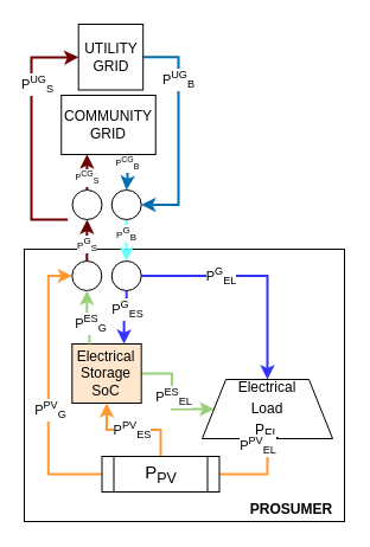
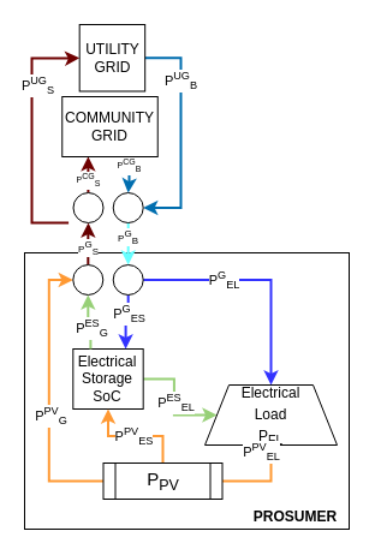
  <mxCell id="0" />
  <mxCell id="1" parent="0" />
  <mxCell id="2" value="" style="rounded=0;whiteSpace=wrap;html=1;" vertex="1" parent="1"><mxGeometry x="20" y="210" width="270" height="230" as="geometry" /></mxCell>
  <mxCell id="3" style="edgeStyle=orthogonalEdgeStyle;rounded=0;orthogonalLoop=1;jettySize=auto;html=1;strokeColor=#66FFFF;exitX=0.5;exitY=1;exitDx=0;exitDy=0;strokeWidth=2;entryX=0.5;entryY=0;entryDx=0;entryDy=0;" edge="1" parent="1" source="29" target="38"><mxGeometry relative="1" as="geometry"><Array as="points"><mxPoint x="106" y="180" /><mxPoint x="106" y="180" /></Array><mxPoint x="205" y="73" as="sourcePoint" /><mxPoint x="285" y="87" as="targetPoint" /></mxGeometry></mxCell>
  <mxCell id="4" value="P&lt;sup style=&quot;font-size: 8px;&quot;&gt;G&lt;/sup&gt;&lt;sub style=&quot;font-size: 8px;&quot;&gt;B&lt;/sub&gt;" style="edgeLabel;html=1;align=center;verticalAlign=middle;resizable=0;points=[];fontSize=8;" vertex="1" connectable="0" parent="3"><mxGeometry x="-0.013" y="-1" relative="1" as="geometry"><mxPoint as="offset" /></mxGeometry></mxCell>
  <mxCell id="5" style="edgeStyle=orthogonalEdgeStyle;rounded=0;orthogonalLoop=1;jettySize=auto;html=1;fillColor=#1ba1e2;strokeColor=#006EAF;strokeWidth=2;entryX=1;entryY=0.5;entryDx=0;entryDy=0;exitX=1;exitY=0.5;exitDx=0;exitDy=0;" edge="1" parent="1" source="7" target="29"><mxGeometry relative="1" as="geometry"><mxPoint x="210" y="143" as="targetPoint" /><Array as="points"><mxPoint x="150" y="48" /><mxPoint x="150" y="173" /><mxPoint x="119" y="173" /></Array></mxGeometry></mxCell>
  <mxCell id="6" value="P&lt;sup&gt;UG&lt;/sup&gt;&lt;sub&gt;B&lt;/sub&gt;" style="edgeLabel;html=1;align=center;verticalAlign=middle;resizable=0;points=[];" vertex="1" connectable="0" parent="5"><mxGeometry x="-0.65" y="-1" relative="1" as="geometry"><mxPoint y="16" as="offset" /></mxGeometry></mxCell>
  <mxCell id="7" value="UTILITY&lt;br&gt;GRID" style="rounded=0;whiteSpace=wrap;html=1;fontSize=12;" vertex="1" parent="1"><mxGeometry x="65.69" y="20" width="54.5" height="55.5" as="geometry" /></mxCell>
  <mxCell id="8" style="edgeStyle=orthogonalEdgeStyle;rounded=0;orthogonalLoop=1;jettySize=auto;html=1;exitX=1;exitY=0.5;exitDx=0;exitDy=0;strokeColor=#97D077;strokeWidth=2;entryX=0;entryY=0.5;entryDx=0;entryDy=0;" edge="1" parent="1" source="10" target="11"><mxGeometry relative="1" as="geometry"><Array as="points" /></mxGeometry></mxCell>
  <mxCell id="9" value="P&lt;sup&gt;ES&lt;/sup&gt;&lt;sub&gt;EL&lt;/sub&gt;" style="edgeLabel;html=1;align=center;verticalAlign=middle;resizable=0;points=[];" vertex="1" connectable="0" parent="8"><mxGeometry x="-0.01" y="1" relative="1" as="geometry"><mxPoint as="offset" /></mxGeometry></mxCell>
- <mxCell id="10" value="Electrical Storage&lt;br&gt;SoC" style="rounded=0;whiteSpace=wrap;html=1;fillColor=#ffe6cc;" vertex="1" parent="1"><mxGeometry x="60.31" y="290" width="58.38" height="50" as="geometry" /></mxCell>
+ <mxCell id="10" value="Electrical Storage&lt;br&gt;SoC" style="rounded=0;whiteSpace=wrap;html=1;" vertex="1" parent="1"><mxGeometry x="60.31" y="290" width="58.38" height="50" as="geometry" /></mxCell>
  <mxCell id="11" value="&lt;font style=&quot;font-size: 12px&quot;&gt;Electrical &lt;br&gt;Load&lt;br&gt;P&lt;sub&gt;EL&lt;/sub&gt;&lt;/font&gt;" style="shape=trapezoid;perimeter=trapezoidPerimeter;whiteSpace=wrap;html=1;fixedSize=1;fontSize=15;" vertex="1" parent="1"><mxGeometry x="170" y="320" width="110" height="50" as="geometry" /></mxCell>
  <mxCell id="12" style="edgeStyle=orthogonalEdgeStyle;rounded=0;orthogonalLoop=1;jettySize=auto;html=1;exitX=0;exitY=0.5;exitDx=0;exitDy=0;entryX=0;entryY=0.5;entryDx=0;entryDy=0;strokeColor=#FF9933;strokeWidth=2;" edge="1" parent="1" source="18" target="25"><mxGeometry relative="1" as="geometry" /></mxCell>
  <mxCell id="13" value="P&lt;sup&gt;PV&lt;/sup&gt;&lt;sub&gt;G&lt;/sub&gt;" style="edgeLabel;html=1;align=center;verticalAlign=middle;resizable=0;points=[];" vertex="1" connectable="0" parent="12"><mxGeometry x="-0.144" y="-1" relative="1" as="geometry"><mxPoint as="offset" /></mxGeometry></mxCell>
  <mxCell id="14" style="edgeStyle=orthogonalEdgeStyle;rounded=0;orthogonalLoop=1;jettySize=auto;html=1;exitX=0.5;exitY=0;exitDx=0;exitDy=0;strokeColor=#FF9933;strokeWidth=2;entryX=0.5;entryY=1;entryDx=0;entryDy=0;" edge="1" parent="1" source="18" target="10"><mxGeometry relative="1" as="geometry"><Array as="points" /><mxPoint x="90" y="340" as="targetPoint" /></mxGeometry></mxCell>
  <mxCell id="15" value="P&lt;sup&gt;PV&lt;/sup&gt;&lt;sub&gt;ES&lt;/sub&gt;" style="edgeLabel;html=1;align=center;verticalAlign=middle;resizable=0;points=[];" vertex="1" connectable="0" parent="14"><mxGeometry x="-0.174" relative="1" as="geometry"><mxPoint x="-10" as="offset" /></mxGeometry></mxCell>
  <mxCell id="16" style="edgeStyle=orthogonalEdgeStyle;rounded=0;orthogonalLoop=1;jettySize=auto;html=1;exitX=1;exitY=0.5;exitDx=0;exitDy=0;strokeColor=#FF9933;strokeWidth=2;entryX=0.5;entryY=1;entryDx=0;entryDy=0;" edge="1" parent="1" source="18" target="11"><mxGeometry relative="1" as="geometry"><mxPoint x="132" y="313" as="targetPoint" /><Array as="points" /></mxGeometry></mxCell>
  <mxCell id="17" value="P&lt;sup&gt;PV&lt;/sup&gt;&lt;sub&gt;EL&lt;/sub&gt;" style="edgeLabel;html=1;align=center;verticalAlign=middle;resizable=0;points=[];" vertex="1" connectable="0" parent="16"><mxGeometry x="-0.317" y="-1" relative="1" as="geometry"><mxPoint x="8" y="-26" as="offset" /></mxGeometry></mxCell>
  <mxCell id="18" value="P&lt;sub&gt;PV&lt;/sub&gt;" style="shape=process;whiteSpace=wrap;html=1;backgroundOutline=1;fontSize=15;" vertex="1" parent="1"><mxGeometry x="85.5" y="385" width="99" height="30" as="geometry" /></mxCell>
  <mxCell id="19" style="edgeStyle=orthogonalEdgeStyle;rounded=0;orthogonalLoop=1;jettySize=auto;html=1;strokeColor=#3333FF;strokeWidth=2;startArrow=none;exitX=1;exitY=0.5;exitDx=0;exitDy=0;entryX=0.5;entryY=0;entryDx=0;entryDy=0;" edge="1" parent="1" source="38" target="11"><mxGeometry relative="1" as="geometry"><Array as="points" /><mxPoint x="70" y="243" as="sourcePoint" /></mxGeometry></mxCell>
  <mxCell id="20" value="P&lt;sup&gt;G&lt;/sup&gt;&lt;sub&gt;EL&lt;/sub&gt;" style="edgeLabel;html=1;align=center;verticalAlign=middle;resizable=0;points=[];" vertex="1" connectable="0" parent="19"><mxGeometry x="0.054" y="-1" relative="1" as="geometry"><mxPoint x="-35" y="-1" as="offset" /></mxGeometry></mxCell>
  <mxCell id="21" style="edgeStyle=orthogonalEdgeStyle;rounded=0;orthogonalLoop=1;jettySize=auto;html=1;exitX=0.5;exitY=1;exitDx=0;exitDy=0;strokeColor=#3333FF;strokeWidth=2;entryX=0.75;entryY=0;entryDx=0;entryDy=0;" edge="1" parent="1" source="38" target="10"><mxGeometry relative="1" as="geometry"><mxPoint x="-64.5" y="349" as="targetPoint" /></mxGeometry></mxCell>
  <mxCell id="22" value="P&lt;sup&gt;G&lt;/sup&gt;&lt;sub&gt;ES&lt;/sub&gt;" style="edgeLabel;html=1;align=center;verticalAlign=middle;resizable=0;points=[];" vertex="1" connectable="0" parent="21"><mxGeometry x="-0.324" relative="1" as="geometry"><mxPoint as="offset" /></mxGeometry></mxCell>
  <mxCell id="23" style="edgeStyle=orthogonalEdgeStyle;rounded=0;orthogonalLoop=1;jettySize=auto;html=1;strokeColor=#660000;entryX=0.5;entryY=1;entryDx=0;entryDy=0;strokeWidth=2;exitX=0.501;exitY=0;exitDx=0;exitDy=0;exitPerimeter=0;" edge="1" parent="1" source="25" target="34"><mxGeometry relative="1" as="geometry"><Array as="points"><mxPoint x="73" y="200" /><mxPoint x="73" y="175" /></Array><mxPoint x="215" y="119" as="targetPoint" /><mxPoint x="290" y="130" as="sourcePoint" /></mxGeometry></mxCell>
  <mxCell id="24" value="P&lt;sup style=&quot;font-size: 8px;&quot;&gt;G&lt;/sup&gt;&lt;sub style=&quot;font-size: 8px;&quot;&gt;S&lt;/sub&gt;" style="edgeLabel;html=1;align=center;verticalAlign=middle;resizable=0;points=[];fontSize=8;" vertex="1" connectable="0" parent="23"><mxGeometry x="-0.393" y="-1" relative="1" as="geometry"><mxPoint x="-1" y="-3" as="offset" /></mxGeometry></mxCell>
  <mxCell id="25" value="" style="ellipse;whiteSpace=wrap;html=1;aspect=fixed;" vertex="1" parent="1"><mxGeometry x="60.31" y="220" width="25" height="25" as="geometry" /></mxCell>
  <mxCell id="26" style="edgeStyle=orthogonalEdgeStyle;rounded=0;orthogonalLoop=1;jettySize=auto;html=1;exitX=0.25;exitY=0;exitDx=0;exitDy=0;entryX=0.5;entryY=1;entryDx=0;entryDy=0;strokeColor=#97D077;strokeWidth=2;" edge="1" parent="1" source="10" target="25"><mxGeometry relative="1" as="geometry"><mxPoint x="-107.5" y="349" as="sourcePoint" /></mxGeometry></mxCell>
  <mxCell id="27" value="P&lt;sup&gt;ES&lt;/sup&gt;&lt;sub&gt;G&lt;/sub&gt;" style="edgeLabel;html=1;align=center;verticalAlign=middle;resizable=0;points=[];" vertex="1" connectable="0" parent="26"><mxGeometry x="-0.291" y="-1" relative="1" as="geometry"><mxPoint as="offset" /></mxGeometry></mxCell>
  <mxCell id="28" value="PROSUMER" style="text;html=1;align=center;verticalAlign=middle;resizable=0;points=[];autosize=1;fontStyle=1" vertex="1" parent="1"><mxGeometry x="200" y="420" width="90" height="20" as="geometry" /></mxCell>
  <mxCell id="29" value="" style="ellipse;whiteSpace=wrap;html=1;aspect=fixed;" vertex="1" parent="1"><mxGeometry x="93.69" y="160" width="25" height="25" as="geometry" /></mxCell>
  <mxCell id="30" style="edgeStyle=orthogonalEdgeStyle;rounded=0;orthogonalLoop=1;jettySize=auto;html=1;entryX=0.25;entryY=1;entryDx=0;entryDy=0;fillColor=#a20025;strokeColor=#6F0000;strokeWidth=2;" edge="1" parent="1"><mxGeometry relative="1" as="geometry"><mxPoint x="72.917" y="159.996" as="sourcePoint" /><mxPoint x="72.945" y="129.85" as="targetPoint" /><Array as="points"><mxPoint x="72.82" y="139.85" /></Array></mxGeometry></mxCell>
  <mxCell id="31" value="P&lt;sup style=&quot;font-size: 7px;&quot;&gt;CG&lt;/sup&gt;&lt;sub style=&quot;font-size: 7px;&quot;&gt;S&lt;/sub&gt;" style="edgeLabel;html=1;align=center;verticalAlign=middle;resizable=0;points=[];fontSize=7;" vertex="1" connectable="0" parent="30"><mxGeometry x="0.273" y="1" relative="1" as="geometry"><mxPoint x="1" y="9" as="offset" /></mxGeometry></mxCell>
  <mxCell id="32" style="edgeStyle=orthogonalEdgeStyle;rounded=0;orthogonalLoop=1;jettySize=auto;html=1;fillColor=#a20025;strokeColor=#6F0000;strokeWidth=2;exitX=0;exitY=0.5;exitDx=0;exitDy=0;entryX=0;entryY=0.5;entryDx=0;entryDy=0;" edge="1" parent="1" target="7"><mxGeometry relative="1" as="geometry"><mxPoint x="56.6" y="184.95" as="sourcePoint" /><mxPoint x="60.29" y="40.2" as="targetPoint" /><Array as="points"><mxPoint x="26" y="185" /><mxPoint x="26" y="48" /><mxPoint x="60" y="48" /></Array></mxGeometry></mxCell>
  <mxCell id="33" value="P&lt;sup&gt;UG&lt;/sup&gt;&lt;sub&gt;S&lt;/sub&gt;" style="edgeLabel;html=1;align=center;verticalAlign=middle;resizable=0;points=[];" vertex="1" connectable="0" parent="32"><mxGeometry x="0.004" y="2" relative="1" as="geometry"><mxPoint x="6" y="-41" as="offset" /></mxGeometry></mxCell>
  <mxCell id="34" value="" style="ellipse;whiteSpace=wrap;html=1;aspect=fixed;" vertex="1" parent="1"><mxGeometry x="60.5" y="160" width="25" height="25" as="geometry" /></mxCell>
  <mxCell id="35" style="edgeStyle=orthogonalEdgeStyle;rounded=0;orthogonalLoop=1;jettySize=auto;html=1;entryX=0.5;entryY=0;entryDx=0;entryDy=0;fillColor=#1ba1e2;strokeColor=#006EAF;strokeWidth=2;exitX=0.75;exitY=1;exitDx=0;exitDy=0;" edge="1" parent="1" source="37" target="29"><mxGeometry relative="1" as="geometry"><Array as="points"><mxPoint x="107" y="150" /><mxPoint x="106" y="150" /></Array></mxGeometry></mxCell>
  <mxCell id="36" value="P&lt;sup style=&quot;font-size: 7px;&quot;&gt;CG&lt;/sup&gt;&lt;sub style=&quot;font-size: 7px;&quot;&gt;B&lt;/sub&gt;" style="edgeLabel;html=1;align=center;verticalAlign=middle;resizable=0;points=[];fontSize=7;" vertex="1" connectable="0" parent="35"><mxGeometry x="-0.293" y="-1" relative="1" as="geometry"><mxPoint y="-1" as="offset" /></mxGeometry></mxCell>
  <mxCell id="37" value="COMMUNITY&lt;br&gt;GRID" style="rounded=0;whiteSpace=wrap;html=1;fontSize=12;" vertex="1" parent="1"><mxGeometry x="51.25" y="80" width="79.5" height="50" as="geometry" /></mxCell>
  <mxCell id="38" value="" style="ellipse;whiteSpace=wrap;html=1;aspect=fixed;" vertex="1" parent="1"><mxGeometry x="93.69" y="220" width="25" height="25" as="geometry" /></mxCell>
